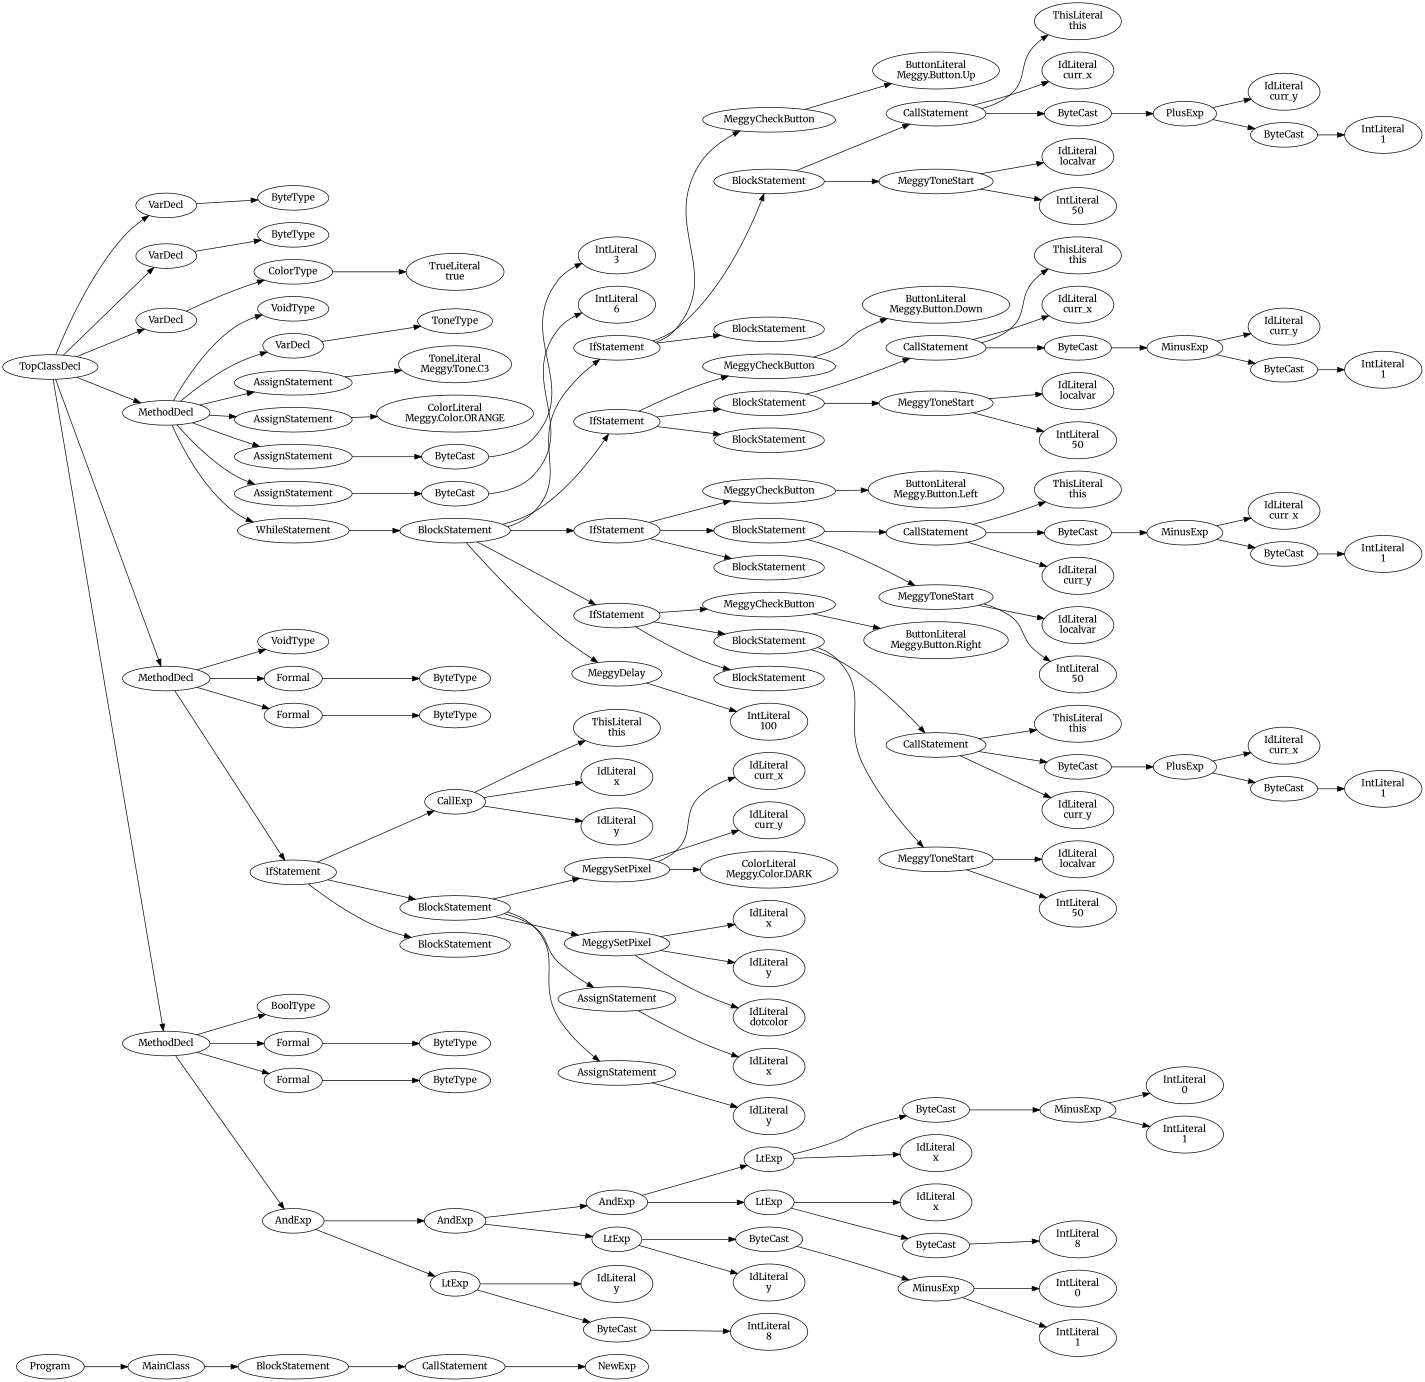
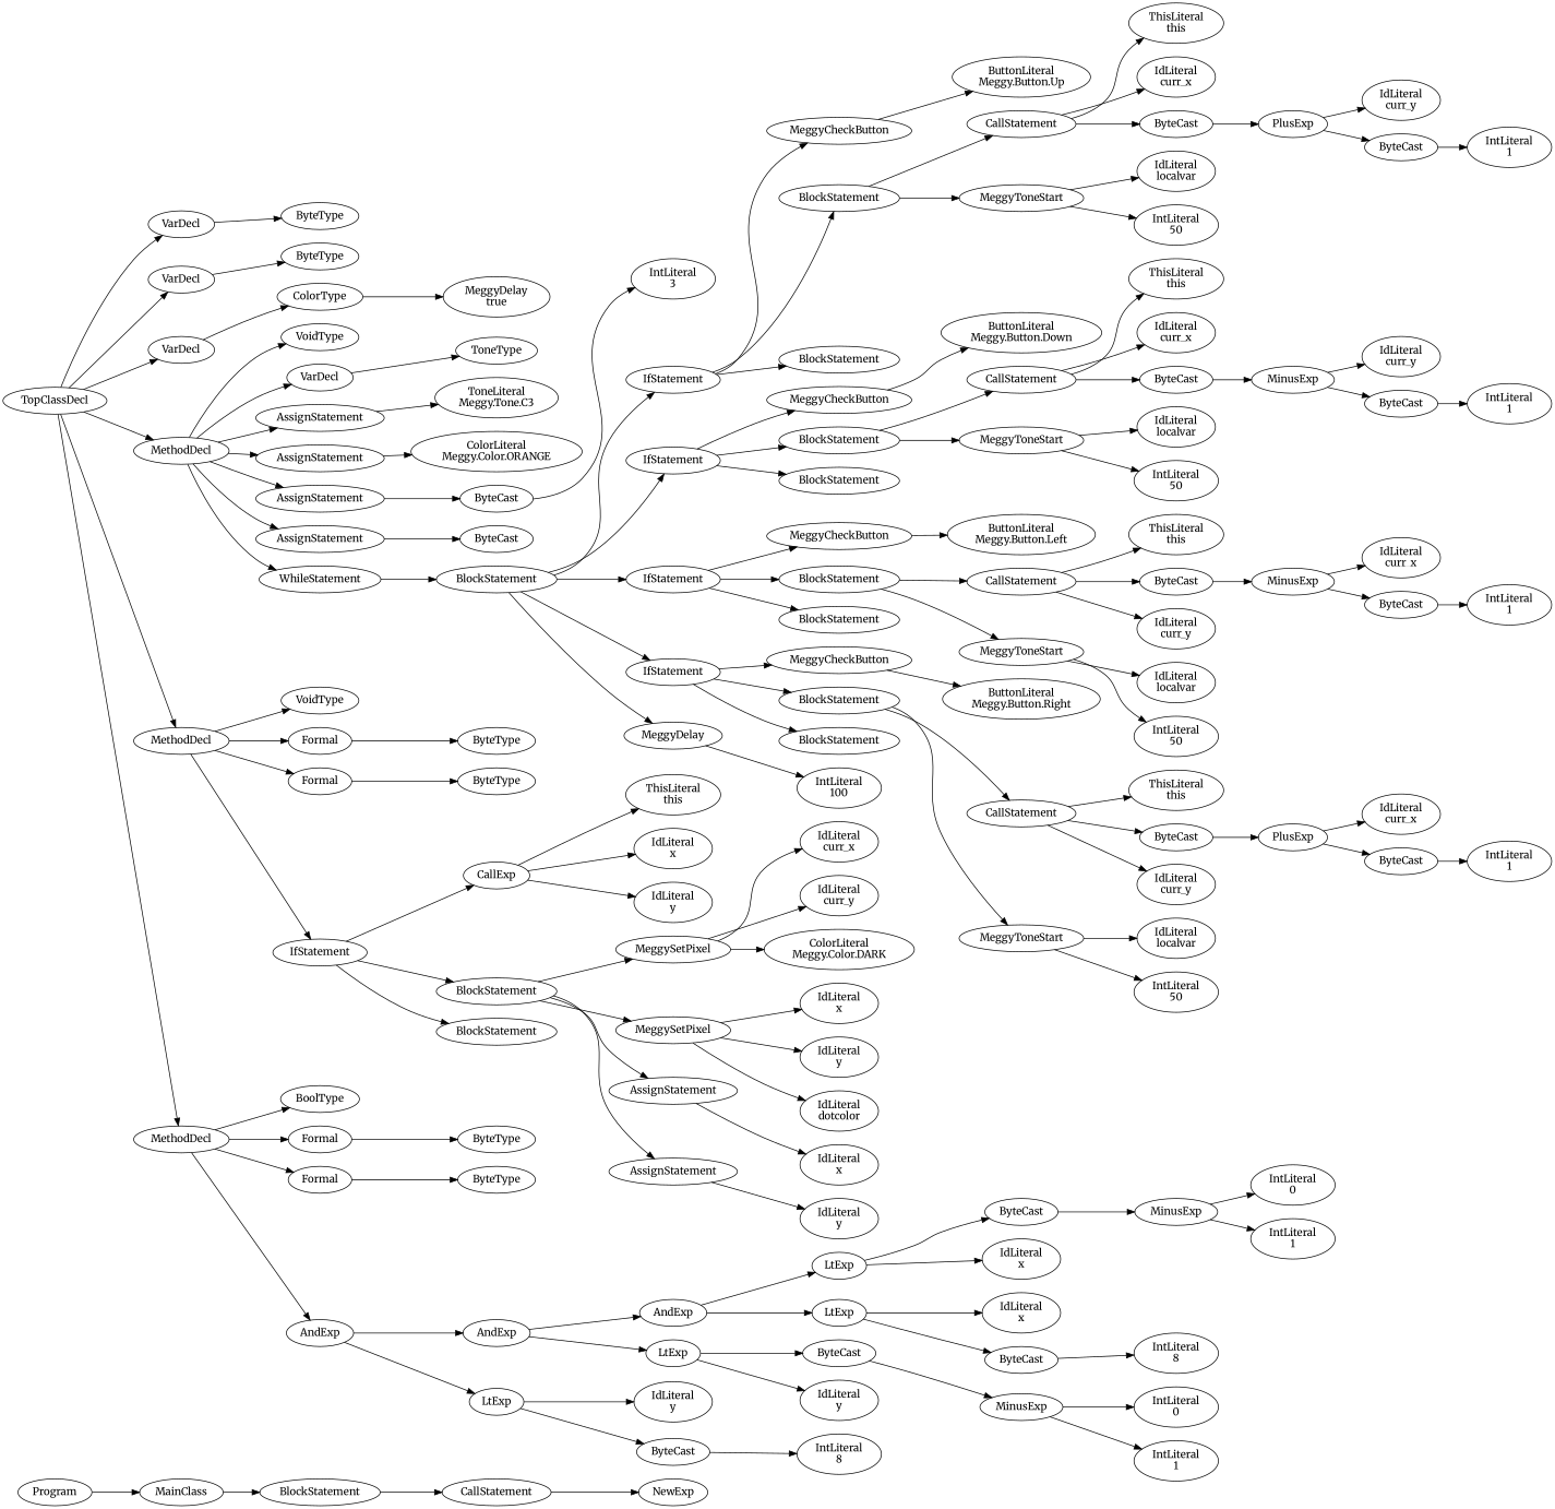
  digraph {
    fontname=Merriweather
    rankdir=LR
    node [fontname=Merriweather]
    edge [fontname=Merriweather]
    n1 [label=Program]
    n2 [label=MainClass]
    n3 [label=BlockStatement]
    n4 [label=TopClassDecl]
    n5 [label=VarDecl]
    n6 [label=VarDecl]
    n7 [label=VarDecl]
    n8 [label=MethodDecl]
    n9 [label=MethodDecl]
    n10 [label=MethodDecl]
    n11 [label=CallStatement]
    n12 [label=NewExp]
    n13 [label=ByteType]
    n14 [label=ByteType]
    n15 [label=ColorType]
    n16 [label=VoidType]
    n17 [label=VarDecl]
    n18 [label=AssignStatement]
    n19 [label=AssignStatement]
    n20 [label=AssignStatement]
    n21 [label=AssignStatement]
    n22 [label=WhileStatement]
    n23 [label=VoidType]
    n24 [label=Formal]
    n25 [label=Formal]
    n26 [label=IfStatement]
    n27 [label=BoolType]
    n28 [label=Formal]
    n29 [label=Formal]
    n30 [label=AndExp]
-   n31 [label="TrueLiteral\ntrue"]
+   n31 [label="MeggyDelay\ntrue"]
    n32 [label=ToneType]
    n33 [label="ToneLiteral\nMeggy.Tone.C3"]
    n34 [label="ColorLiteral\nMeggy.Color.ORANGE"]
    n35 [label=ByteCast]
    n36 [label=ByteCast]
    n37 [label=BlockStatement]
    n38 [label="IntLiteral\n3"]
-   n39 [label="IntLiteral\n6"]
    n40 [label=IfStatement]
    n41 [label=IfStatement]
    n42 [label=IfStatement]
    n43 [label=IfStatement]
    n44 [label=MeggyDelay]
    n45 [label=MeggyCheckButton]
    n46 [label=BlockStatement]
    n47 [label=BlockStatement]
    n48 [label=MeggyCheckButton]
    n49 [label=BlockStatement]
    n50 [label=BlockStatement]
    n51 [label=MeggyCheckButton]
    n52 [label=BlockStatement]
    n53 [label=BlockStatement]
    n54 [label=MeggyCheckButton]
    n55 [label=BlockStatement]
    n56 [label=BlockStatement]
    n57 [label="IntLiteral\n100"]
    n58 [label="ButtonLiteral\nMeggy.Button.Up"]
    n59 [label=CallStatement]
    n60 [label=MeggyToneStart]
    n61 [label="ThisLiteral\nthis"]
    n62 [label="IdLiteral\ncurr_x"]
    n63 [label=ByteCast]
    n64 [label="IdLiteral\nlocalvar"]
    n65 [label="IntLiteral\n50"]
    n66 [label=PlusExp]
    n67 [label="IdLiteral\ncurr_y"]
    n68 [label=ByteCast]
    n69 [label="IntLiteral\n1"]
    n70 [label="ButtonLiteral\nMeggy.Button.Down"]
    n71 [label=CallStatement]
    n72 [label=MeggyToneStart]
    n73 [label="ThisLiteral\nthis"]
    n74 [label="IdLiteral\ncurr_x"]
    n75 [label=ByteCast]
    n76 [label="IdLiteral\nlocalvar"]
    n77 [label="IntLiteral\n50"]
    n78 [label=MinusExp]
    n79 [label="IdLiteral\ncurr_y"]
    n80 [label=ByteCast]
    n81 [label="IntLiteral\n1"]
    n82 [label="ButtonLiteral\nMeggy.Button.Left"]
    n83 [label=CallStatement]
    n84 [label=MeggyToneStart]
    n85 [label="ThisLiteral\nthis"]
    n86 [label=ByteCast]
    n87 [label="IdLiteral\ncurr_y"]
    n88 [label="IdLiteral\nlocalvar"]
    n89 [label="IntLiteral\n50"]
    n90 [label=MinusExp]
    n91 [label="IdLiteral\ncurr_x"]
    n92 [label=ByteCast]
    n93 [label="IntLiteral\n1"]
    n94 [label="ButtonLiteral\nMeggy.Button.Right"]
    n95 [label=CallStatement]
    n96 [label=MeggyToneStart]
    n97 [label="ThisLiteral\nthis"]
    n98 [label=ByteCast]
    n99 [label="IdLiteral\ncurr_y"]
    n100 [label="IdLiteral\nlocalvar"]
    n101 [label="IntLiteral\n50"]
    n102 [label=PlusExp]
    n103 [label="IdLiteral\ncurr_x"]
    n104 [label=ByteCast]
    n105 [label="IntLiteral\n1"]
    n106 [label=ByteType]
    n107 [label=ByteType]
    n108 [label=CallExp]
    n109 [label=BlockStatement]
    n110 [label=BlockStatement]
    n111 [label="ThisLiteral\nthis"]
    n112 [label="IdLiteral\nx"]
    n113 [label="IdLiteral\ny"]
    n114 [label=MeggySetPixel]
    n115 [label=MeggySetPixel]
    n116 [label=AssignStatement]
    n117 [label=AssignStatement]
    n118 [label="IdLiteral\ncurr_x"]
    n119 [label="IdLiteral\ncurr_y"]
    n120 [label="ColorLiteral\nMeggy.Color.DARK"]
    n121 [label="IdLiteral\nx"]
    n122 [label="IdLiteral\ny"]
    n123 [label="IdLiteral\ndotcolor"]
    n124 [label="IdLiteral\nx"]
    n125 [label="IdLiteral\ny"]
    n126 [label=ByteType]
    n127 [label=ByteType]
    n128 [label=AndExp]
    n129 [label=LtExp]
    n130 [label=AndExp]
    n131 [label=LtExp]
    n132 [label="IdLiteral\ny"]
    n133 [label=ByteCast]
    n134 [label=LtExp]
    n135 [label=LtExp]
    n136 [label=ByteCast]
    n137 [label="IdLiteral\ny"]
    n138 [label=ByteCast]
    n139 [label="IdLiteral\nx"]
    n140 [label="IdLiteral\nx"]
    n141 [label=ByteCast]
    n142 [label=MinusExp]
    n143 [label="IntLiteral\n0"]
    n144 [label="IntLiteral\n1"]
    n145 [label="IntLiteral\n8"]
    n146 [label=MinusExp]
    n147 [label="IntLiteral\n0"]
    n148 [label="IntLiteral\n1"]
    n149 [label="IntLiteral\n8"]
    n1 -> n2
    n2 -> n3
    n3 -> n11
    n4 -> n5
    n4 -> n6
    n4 -> n7
    n4 -> n8
    n4 -> n9
    n4 -> n10
    n5 -> n13
    n6 -> n14
    n7 -> n15
    n8 -> n16
    n8 -> n17
    n8 -> n18
    n8 -> n19
    n8 -> n20
    n8 -> n21
    n8 -> n22
    n9 -> n23
    n9 -> n24
    n9 -> n25
    n9 -> n26
    n10 -> n27
    n10 -> n28
    n10 -> n29
    n10 -> n30
    n11 -> n12
    n15 -> n31
    n17 -> n32
    n18 -> n33
    n19 -> n34
    n20 -> n35
    n21 -> n36
    n22 -> n37
    n24 -> n106
    n25 -> n107
    n26 -> n108
    n26 -> n109
    n26 -> n110
    n28 -> n126
    n29 -> n127
    n30 -> n128
    n30 -> n129
    n35 -> n38
-   n36 -> n39
    n37 -> n40
    n37 -> n41
    n37 -> n42
    n37 -> n43
    n37 -> n44
    n40 -> n45
    n40 -> n46
    n40 -> n47
    n41 -> n48
    n41 -> n49
    n41 -> n50
    n42 -> n51
    n42 -> n52
    n42 -> n53
    n43 -> n54
    n43 -> n55
    n43 -> n56
    n44 -> n57
    n45 -> n58
    n46 -> n59
    n46 -> n60
    n48 -> n70
    n49 -> n71
    n49 -> n72
    n51 -> n82
    n52 -> n83
    n52 -> n84
    n54 -> n94
    n55 -> n95
    n55 -> n96
    n59 -> n61
    n59 -> n62
    n59 -> n63
    n60 -> n64
    n60 -> n65
    n63 -> n66
    n66 -> n67
    n66 -> n68
    n68 -> n69
    n71 -> n73
    n71 -> n74
    n71 -> n75
    n72 -> n76
    n72 -> n77
    n75 -> n78
    n78 -> n79
    n78 -> n80
    n80 -> n81
    n83 -> n85
    n83 -> n86
    n83 -> n87
    n84 -> n88
    n84 -> n89
    n86 -> n90
    n90 -> n91
    n90 -> n92
    n92 -> n93
    n95 -> n97
    n95 -> n98
    n95 -> n99
    n96 -> n100
    n96 -> n101
    n98 -> n102
    n102 -> n103
    n102 -> n104
    n104 -> n105
    n108 -> n111
    n108 -> n112
    n108 -> n113
    n109 -> n114
    n109 -> n115
    n109 -> n116
    n109 -> n117
    n114 -> n118
    n114 -> n119
    n114 -> n120
    n115 -> n121
    n115 -> n122
    n115 -> n123
    n116 -> n124
    n117 -> n125
    n128 -> n130
    n128 -> n131
    n129 -> n132
    n129 -> n133
    n130 -> n134
    n130 -> n135
    n131 -> n136
    n131 -> n137
    n133 -> n149
    n134 -> n138
    n134 -> n139
    n135 -> n140
    n135 -> n141
    n136 -> n146
    n138 -> n142
    n141 -> n145
    n142 -> n143
    n142 -> n144
    n146 -> n147
    n146 -> n148
  }
